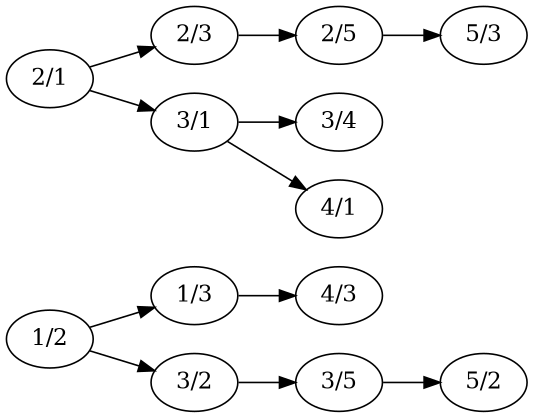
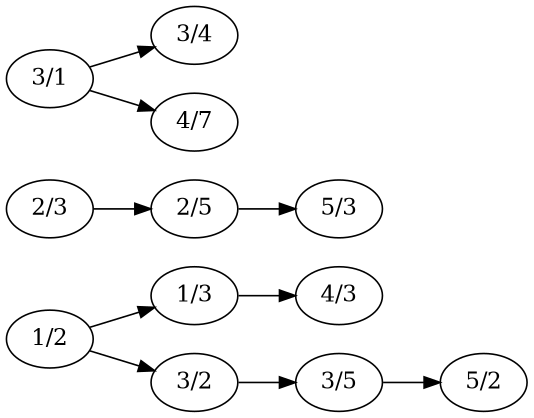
  digraph {
    rankdir=LR
    "1/3"
    "4/3"
    "3/2"
    "3/5"
    "5/2"
    "1/2"
    "2/3"
    "2/5"
    "5/3"
    "3/1"
    "3/4"
-   "4/1"
-   "2/1"
+   "4/1" [label="4/7"]
    "1/3" -> "4/3"
    "3/2" -> "3/5"
    "3/5" -> "5/2"
    "1/2" -> "1/3"
    "1/2" -> "3/2"
    "2/3" -> "2/5"
    "2/5" -> "5/3"
    "3/1" -> "3/4"
    "3/1" -> "4/1"
-   "2/1" -> "2/3"
-   "2/1" -> "3/1"
  }
